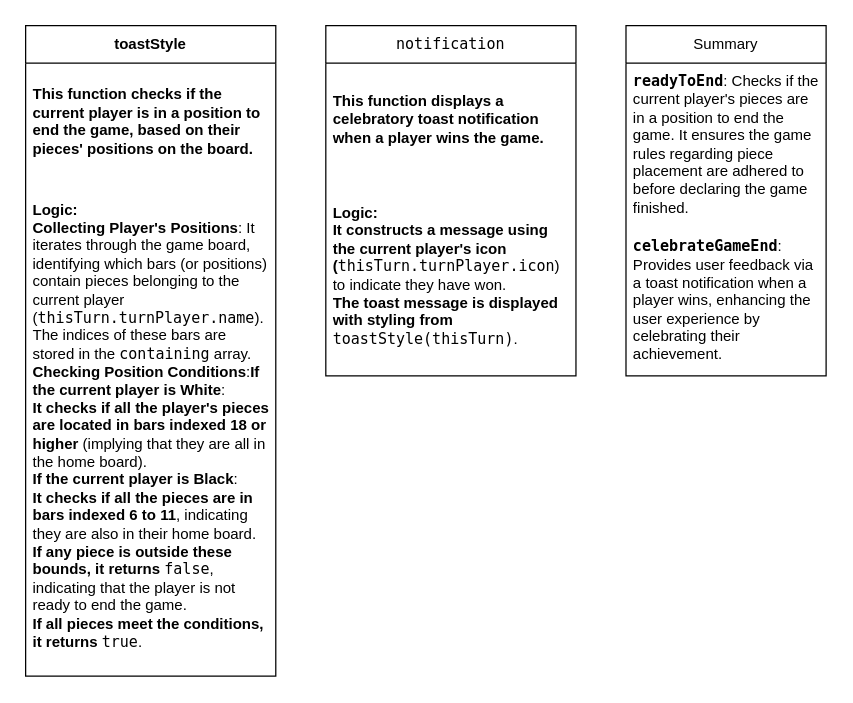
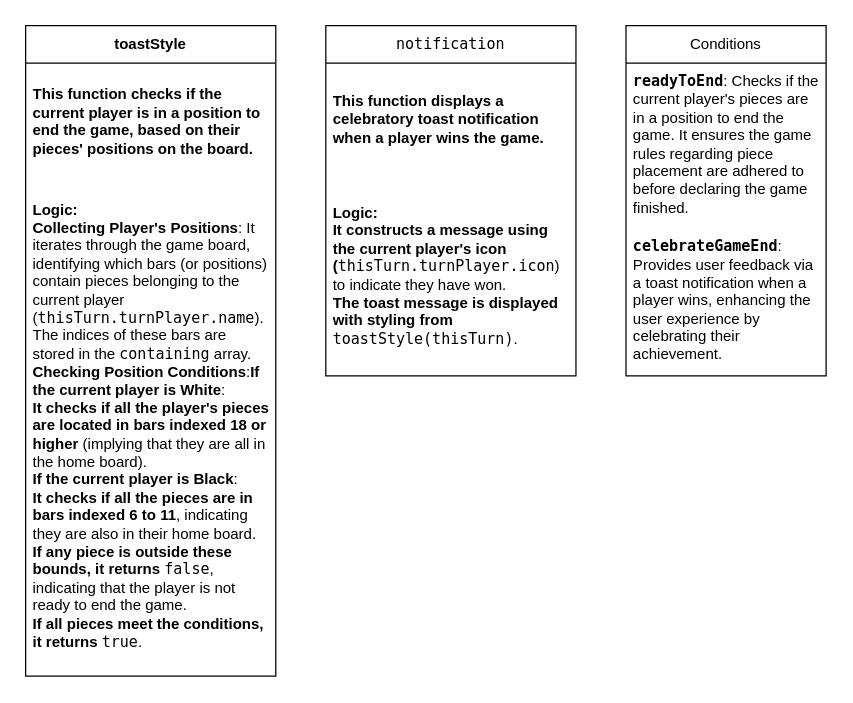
  <mxCell id="0" />
  <mxCell id="1" parent="0" />
  <mxCell id="2" value="&lt;h4 style=&quot;text-align: left;&quot;&gt;&lt;code style=&quot;font-family: var(--monaco-monospace-font);&quot;&gt;toastStyle&lt;/code&gt;&lt;/h4&gt;" style="swimlane;fontStyle=0;childLayout=stackLayout;horizontal=1;startSize=30;horizontalStack=0;resizeParent=1;resizeParentMax=0;resizeLast=0;collapsible=1;marginBottom=0;whiteSpace=wrap;html=1;" vertex="1" parent="1"><mxGeometry x="20" y="20" width="200" height="520" as="geometry" /></mxCell>
  <mxCell id="3" value="&lt;h4&gt;This function checks if the current player is in a position to end the game, based on their pieces' positions on the board.&lt;/h4&gt;" style="text;strokeColor=none;fillColor=none;align=left;verticalAlign=middle;spacingLeft=4;spacingRight=4;overflow=hidden;points=[[0,0.5],[1,0.5]];portConstraint=eastwest;rotatable=0;whiteSpace=wrap;html=1;" vertex="1" parent="2"><mxGeometry y="30" width="200" height="90" as="geometry" /></mxCell>
  <mxCell id="4" value="&lt;h4&gt;&lt;strong style=&quot;background-color: initial;&quot;&gt;Logic:&lt;/strong&gt;&lt;br&gt;&lt;strong style=&quot;background-color: initial;&quot;&gt;Collecting Player's Positions&lt;/strong&gt;&lt;span style=&quot;background-color: initial; font-weight: normal;&quot;&gt;: It iterates through the game board, identifying which bars (or positions) contain pieces belonging to the current player (&lt;/span&gt;&lt;code style=&quot;font-weight: normal;&quot;&gt;thisTurn.turnPlayer.name&lt;/code&gt;&lt;span style=&quot;background-color: initial; font-weight: normal;&quot;&gt;). The indices of these bars are stored in the &lt;/span&gt;&lt;code style=&quot;font-weight: normal;&quot;&gt;containing&lt;/code&gt;&lt;span style=&quot;background-color: initial; font-weight: normal;&quot;&gt; array.&lt;/span&gt;&lt;br&gt;&lt;strong style=&quot;background-color: initial;&quot;&gt;Checking Position Conditions&lt;/strong&gt;&lt;span style=&quot;background-color: initial; font-weight: normal;&quot;&gt;:&lt;/span&gt;If the current player is &lt;strong style=&quot;background-color: initial;&quot;&gt;White&lt;/strong&gt;&lt;span style=&quot;background-color: initial; font-weight: normal;&quot;&gt;:&lt;br&gt;&lt;/span&gt;It checks if all the player's pieces are located in bars indexed &lt;strong style=&quot;background-color: initial;&quot;&gt;18 or higher&lt;/strong&gt;&lt;span style=&quot;background-color: initial; font-weight: normal;&quot;&gt; (implying that they are all in the home board).&lt;/span&gt;&lt;br&gt;If the current player is &lt;strong style=&quot;background-color: initial;&quot;&gt;Black&lt;/strong&gt;&lt;span style=&quot;background-color: initial; font-weight: normal;&quot;&gt;:&lt;br&gt;&lt;/span&gt;It checks if all the pieces are in bars indexed &lt;strong style=&quot;background-color: initial;&quot;&gt;6 to 11&lt;/strong&gt;&lt;span style=&quot;background-color: initial; font-weight: normal;&quot;&gt;, indicating they are also in their home board.&lt;/span&gt;&lt;br&gt;If any piece is outside these bounds, it returns &lt;code style=&quot;font-weight: normal;&quot;&gt;false&lt;/code&gt;&lt;span style=&quot;background-color: initial; font-weight: normal;&quot;&gt;, indicating that the player is not ready to end the game.&lt;/span&gt;&lt;br&gt;If all pieces meet the conditions, it returns &lt;code style=&quot;font-weight: normal;&quot;&gt;true&lt;/code&gt;&lt;span style=&quot;background-color: initial; font-weight: normal;&quot;&gt;.&lt;/span&gt;&lt;br&gt;&lt;/h4&gt;" style="text;strokeColor=none;fillColor=none;align=left;verticalAlign=middle;spacingLeft=4;spacingRight=4;overflow=hidden;points=[[0,0.5],[1,0.5]];portConstraint=eastwest;rotatable=0;whiteSpace=wrap;html=1;" vertex="1" parent="2"><mxGeometry y="120" width="200" height="400" as="geometry" /></mxCell>
  <mxCell id="5" value="&lt;code&gt;notification&lt;/code&gt;" style="swimlane;fontStyle=0;childLayout=stackLayout;horizontal=1;startSize=30;horizontalStack=0;resizeParent=1;resizeParentMax=0;resizeLast=0;collapsible=1;marginBottom=0;whiteSpace=wrap;html=1;" vertex="1" parent="1"><mxGeometry x="260" y="20" width="200" height="280" as="geometry" /></mxCell>
  <mxCell id="6" value="&lt;h4&gt;This function displays a celebratory toast notification when a player wins the game.&lt;br&gt;&lt;/h4&gt;" style="text;strokeColor=none;fillColor=none;align=left;verticalAlign=middle;spacingLeft=4;spacingRight=4;overflow=hidden;points=[[0,0.5],[1,0.5]];portConstraint=eastwest;rotatable=0;whiteSpace=wrap;html=1;" vertex="1" parent="5"><mxGeometry y="30" width="200" height="90" as="geometry" /></mxCell>
  <mxCell id="7" value="&lt;h4&gt;&lt;strong style=&quot;background-color: initial;&quot;&gt;Logic:&lt;/strong&gt;&lt;br&gt;It constructs a message using the current player's icon (&lt;code style=&quot;font-weight: normal;&quot;&gt;thisTurn.turnPlayer.icon&lt;/code&gt;&lt;span style=&quot;background-color: initial; font-weight: normal;&quot;&gt;) to indicate they have won.&lt;/span&gt;&lt;br&gt;The toast message is displayed with styling from &lt;code style=&quot;font-weight: normal;&quot;&gt;toastStyle(thisTurn)&lt;/code&gt;&lt;span style=&quot;background-color: initial; font-weight: normal;&quot;&gt;.&lt;/span&gt;&lt;br&gt;&lt;/h4&gt;" style="text;strokeColor=none;fillColor=none;align=left;verticalAlign=middle;spacingLeft=4;spacingRight=4;overflow=hidden;points=[[0,0.5],[1,0.5]];portConstraint=eastwest;rotatable=0;whiteSpace=wrap;html=1;" vertex="1" parent="5"><mxGeometry y="120" width="200" height="160" as="geometry" /></mxCell>
- <mxCell id="8" value="Summary" style="swimlane;fontStyle=0;childLayout=stackLayout;horizontal=1;startSize=30;horizontalStack=0;resizeParent=1;resizeParentMax=0;resizeLast=0;collapsible=1;marginBottom=0;whiteSpace=wrap;html=1;labelBackgroundColor=none;" vertex="1" parent="1"><mxGeometry x="500" y="20" width="160" height="280" as="geometry" /></mxCell>
+ <mxCell id="8" value="Conditions" style="swimlane;fontStyle=0;childLayout=stackLayout;horizontal=1;startSize=30;horizontalStack=0;resizeParent=1;resizeParentMax=0;resizeLast=0;collapsible=1;marginBottom=0;whiteSpace=wrap;html=1;labelBackgroundColor=none;" vertex="1" parent="1"><mxGeometry x="500" y="20" width="160" height="280" as="geometry" /></mxCell>
  <mxCell id="9" value="&lt;strong&gt;&lt;code&gt;readyToEnd&lt;/code&gt;&lt;/strong&gt;: Checks if the current player's pieces are in a position to end the game. It ensures the game rules regarding piece placement are adhered to before declaring the game finished." style="text;strokeColor=none;fillColor=none;align=left;verticalAlign=middle;spacingLeft=4;spacingRight=4;overflow=hidden;points=[[0,0.5],[1,0.5]];portConstraint=eastwest;rotatable=0;whiteSpace=wrap;html=1;labelBackgroundColor=none;" vertex="1" parent="8"><mxGeometry y="30" width="160" height="130" as="geometry" /></mxCell>
  <mxCell id="10" value="&lt;strong&gt;&lt;code&gt;celebrateGameEnd&lt;/code&gt;&lt;/strong&gt;: Provides user feedback via a toast notification when a player wins, enhancing the user experience by celebrating their achievement." style="text;strokeColor=none;fillColor=none;align=left;verticalAlign=middle;spacingLeft=4;spacingRight=4;overflow=hidden;points=[[0,0.5],[1,0.5]];portConstraint=eastwest;rotatable=0;whiteSpace=wrap;html=1;labelBackgroundColor=none;" vertex="1" parent="8"><mxGeometry y="160" width="160" height="120" as="geometry" /></mxCell>
